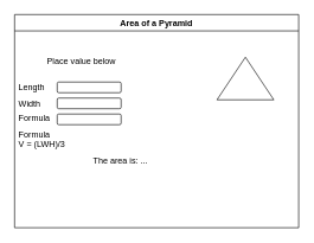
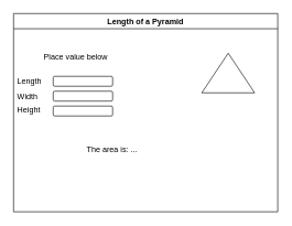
  <mxCell id="0" />
  <mxCell id="1" parent="0" />
- <mxCell id="2" value="Area of a Pyramid" style="swimlane;" vertex="1" parent="1"><mxGeometry x="20" y="20" width="400" height="300" as="geometry" /></mxCell>
+ <mxCell id="2" value="Length of a Pyramid" style="swimlane;" vertex="1" parent="1"><mxGeometry x="20" y="20" width="400" height="300" as="geometry" /></mxCell>
  <mxCell id="3" value="" style="triangle;whiteSpace=wrap;html=1;rotation=-90;" vertex="1" parent="2"><mxGeometry x="295" y="50" width="60" height="80" as="geometry" /></mxCell>
  <mxCell id="4" value="" style="rounded=1;whiteSpace=wrap;html=1;" vertex="1" parent="2"><mxGeometry x="60" y="95" width="90" height="15" as="geometry" /></mxCell>
  <mxCell id="5" value="Length" style="text;strokeColor=none;fillColor=none;align=left;verticalAlign=middle;spacingLeft=4;spacingRight=4;overflow=hidden;points=[[0,0.5],[1,0.5]];portConstraint=eastwest;rotatable=0;" vertex="1" parent="2"><mxGeometry y="87.5" width="60" height="30" as="geometry" /></mxCell>
  <mxCell id="6" value="Width" style="text;strokeColor=none;fillColor=none;align=left;verticalAlign=middle;spacingLeft=4;spacingRight=4;overflow=hidden;points=[[0,0.5],[1,0.5]];portConstraint=eastwest;rotatable=0;" vertex="1" parent="2"><mxGeometry y="110" width="60" height="30" as="geometry" /></mxCell>
- <mxCell id="7" value="Formula" style="text;strokeColor=none;fillColor=none;align=left;verticalAlign=middle;spacingLeft=4;spacingRight=4;overflow=hidden;points=[[0,0.5],[1,0.5]];portConstraint=eastwest;rotatable=0;" vertex="1" parent="2"><mxGeometry y="130" width="60" height="30" as="geometry" /></mxCell>
+ <mxCell id="7" value="Height" style="text;strokeColor=none;fillColor=none;align=left;verticalAlign=middle;spacingLeft=4;spacingRight=4;overflow=hidden;points=[[0,0.5],[1,0.5]];portConstraint=eastwest;rotatable=0;" vertex="1" parent="2"><mxGeometry y="130" width="60" height="30" as="geometry" /></mxCell>
  <mxCell id="8" value="" style="rounded=1;whiteSpace=wrap;html=1;" vertex="1" parent="2"><mxGeometry x="60" y="117.5" width="90" height="15" as="geometry" /></mxCell>
  <mxCell id="9" value="" style="rounded=1;whiteSpace=wrap;html=1;" vertex="1" parent="2"><mxGeometry x="60" y="140" width="90" height="15" as="geometry" /></mxCell>
- <mxCell id="10" value="Formula &#10;V = (LWH)/3" style="text;strokeColor=none;fillColor=none;align=left;verticalAlign=middle;spacingLeft=4;spacingRight=4;overflow=hidden;points=[[0,0.5],[1,0.5]];portConstraint=eastwest;rotatable=0;" vertex="1" parent="2"><mxGeometry y="160" width="80" height="30" as="geometry" /></mxCell>
  <mxCell id="11" value="Place value below" style="text;strokeColor=none;fillColor=none;align=left;verticalAlign=middle;spacingLeft=4;spacingRight=4;overflow=hidden;points=[[0,0.5],[1,0.5]];portConstraint=eastwest;rotatable=0;" vertex="1" parent="2"><mxGeometry x="40" y="50" width="120" height="30" as="geometry" /></mxCell>
  <mxCell id="12" value="The area is: ..." style="text;strokeColor=none;fillColor=none;align=left;verticalAlign=middle;spacingLeft=4;spacingRight=4;overflow=hidden;points=[[0,0.5],[1,0.5]];portConstraint=eastwest;rotatable=0;" vertex="1" parent="2"><mxGeometry x="105" y="190" width="90" height="30" as="geometry" /></mxCell>
